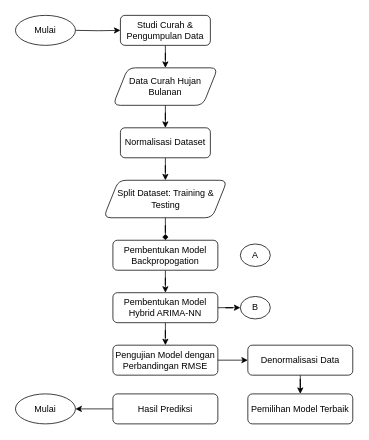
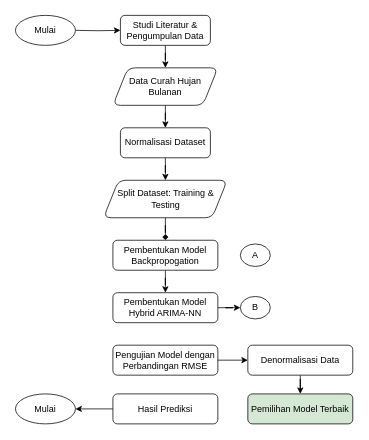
  <mxCell id="0" />
  <mxCell id="1" parent="0" />
  <mxCell id="2" value="" style="edgeStyle=orthogonalEdgeStyle;rounded=0;orthogonalLoop=1;jettySize=auto;html=1;" parent="1" target="4" edge="1"><mxGeometry relative="1" as="geometry"><mxPoint x="100" y="40" as="sourcePoint" /></mxGeometry></mxCell>
  <mxCell id="3" value="" style="edgeStyle=orthogonalEdgeStyle;rounded=0;orthogonalLoop=1;jettySize=auto;html=1;" parent="1" source="4" target="6" edge="1"><mxGeometry relative="1" as="geometry" /></mxCell>
- <mxCell id="4" value="Studi Curah &amp;amp; Pengumpulan Data" style="rounded=1;whiteSpace=wrap;html=1;fontSize=12;glass=0;strokeWidth=1;shadow=0;" parent="1" vertex="1"><mxGeometry x="160" y="20" width="120" height="40" as="geometry" /></mxCell>
+ <mxCell id="4" value="Studi Literatur &amp;amp; Pengumpulan Data" style="rounded=1;whiteSpace=wrap;html=1;fontSize=12;glass=0;strokeWidth=1;shadow=0;" parent="1" vertex="1"><mxGeometry x="160" y="20" width="120" height="40" as="geometry" /></mxCell>
  <mxCell id="5" value="" style="edgeStyle=orthogonalEdgeStyle;rounded=0;orthogonalLoop=1;jettySize=auto;html=1;" parent="1" source="6" target="8" edge="1"><mxGeometry relative="1" as="geometry" /></mxCell>
  <mxCell id="6" value="Data Curah Hujan Bulanan" style="shape=parallelogram;perimeter=parallelogramPerimeter;whiteSpace=wrap;html=1;fixedSize=1;rounded=1;glass=0;strokeWidth=1;shadow=0;" parent="1" vertex="1"><mxGeometry x="150" y="90" width="140" height="50" as="geometry" /></mxCell>
  <mxCell id="7" value="" style="edgeStyle=orthogonalEdgeStyle;rounded=0;orthogonalLoop=1;jettySize=auto;html=1;" parent="1" source="8" target="10" edge="1"><mxGeometry relative="1" as="geometry" /></mxCell>
  <mxCell id="8" value="Normalisasi Dataset" style="whiteSpace=wrap;html=1;rounded=1;glass=0;strokeWidth=1;shadow=0;" parent="1" vertex="1"><mxGeometry x="160" y="170" width="120" height="40" as="geometry" /></mxCell>
  <mxCell id="9" value="" style="edgeStyle=orthogonalEdgeStyle;rounded=0;orthogonalLoop=1;jettySize=auto;html=1;endArrow=diamond;" parent="1" source="10" target="12" edge="1"><mxGeometry relative="1" as="geometry" /></mxCell>
  <mxCell id="10" value="Split Dataset: Training &amp;amp; Testing" style="shape=parallelogram;perimeter=parallelogramPerimeter;whiteSpace=wrap;html=1;fixedSize=1;rounded=1;glass=0;strokeWidth=1;shadow=0;" parent="1" vertex="1"><mxGeometry x="137.5" y="240" width="165" height="50" as="geometry" /></mxCell>
  <mxCell id="11" value="" style="edgeStyle=orthogonalEdgeStyle;rounded=0;orthogonalLoop=1;jettySize=auto;html=1;" parent="1" source="12" target="15" edge="1"><mxGeometry relative="1" as="geometry" /></mxCell>
  <mxCell id="12" value="Pembentukan Model Backpropogation" style="whiteSpace=wrap;html=1;rounded=1;glass=0;strokeWidth=1;shadow=0;" parent="1" vertex="1"><mxGeometry x="150" y="320" width="140" height="40" as="geometry" /></mxCell>
- <mxCell id="13" value="" style="edgeStyle=orthogonalEdgeStyle;rounded=0;orthogonalLoop=1;jettySize=auto;html=1;" parent="1" source="15" target="17" edge="1"><mxGeometry relative="1" as="geometry" /></mxCell>
  <mxCell id="14" value="" style="edgeStyle=orthogonalEdgeStyle;rounded=0;orthogonalLoop=1;jettySize=auto;html=1;" parent="1" source="15" target="26" edge="1"><mxGeometry relative="1" as="geometry" /></mxCell>
  <mxCell id="15" value="Pembentukan Model Hybrid ARIMA-NN" style="whiteSpace=wrap;html=1;rounded=1;glass=0;strokeWidth=1;shadow=0;" parent="1" vertex="1"><mxGeometry x="150" y="390" width="140" height="40" as="geometry" /></mxCell>
  <mxCell id="16" value="" style="edgeStyle=orthogonalEdgeStyle;rounded=0;orthogonalLoop=1;jettySize=auto;html=1;" parent="1" source="17" target="19" edge="1"><mxGeometry relative="1" as="geometry" /></mxCell>
  <mxCell id="17" value="Pengujian Model dengan Perbandingan RMSE" style="whiteSpace=wrap;html=1;rounded=1;glass=0;strokeWidth=1;shadow=0;" parent="1" vertex="1"><mxGeometry x="150" y="460" width="140" height="40" as="geometry" /></mxCell>
  <mxCell id="18" value="" style="edgeStyle=orthogonalEdgeStyle;rounded=0;orthogonalLoop=1;jettySize=auto;html=1;" parent="1" source="19" target="20" edge="1"><mxGeometry relative="1" as="geometry" /></mxCell>
  <mxCell id="19" value="Denormalisasi Data" style="whiteSpace=wrap;html=1;rounded=1;glass=0;strokeWidth=1;shadow=0;" parent="1" vertex="1"><mxGeometry x="330" y="460" width="140" height="40" as="geometry" /></mxCell>
- <mxCell id="20" value="Pemilihan Model Terbaik" style="whiteSpace=wrap;html=1;rounded=1;glass=0;strokeWidth=1;shadow=0;" parent="1" vertex="1"><mxGeometry x="330" y="525" width="140" height="40" as="geometry" /></mxCell>
+ <mxCell id="20" value="Pemilihan Model Terbaik" style="whiteSpace=wrap;html=1;rounded=1;glass=0;strokeWidth=1;shadow=0;fillColor=#d5e8d4;" parent="1" vertex="1"><mxGeometry x="330" y="525" width="140" height="40" as="geometry" /></mxCell>
  <mxCell id="21" value="Hasil Prediksi" style="whiteSpace=wrap;html=1;rounded=1;glass=0;strokeWidth=1;shadow=0;" parent="1" vertex="1"><mxGeometry x="150" y="525" width="140" height="40" as="geometry" /></mxCell>
  <mxCell id="22" value="Mulai" style="ellipse;whiteSpace=wrap;html=1;" parent="1" vertex="1"><mxGeometry x="20" y="20" width="80" height="40" as="geometry" /></mxCell>
  <mxCell id="23" value="" style="edgeStyle=orthogonalEdgeStyle;rounded=0;orthogonalLoop=1;jettySize=auto;html=1;" parent="1" source="21" target="24" edge="1"><mxGeometry relative="1" as="geometry"><mxPoint x="150" y="545" as="sourcePoint" /><mxPoint x="90" y="545" as="targetPoint" /></mxGeometry></mxCell>
  <mxCell id="24" value="Mulai" style="ellipse;whiteSpace=wrap;html=1;" parent="1" vertex="1"><mxGeometry x="20" y="525" width="80" height="40" as="geometry" /></mxCell>
  <mxCell id="25" value="A" style="ellipse;whiteSpace=wrap;html=1;rounded=1;glass=0;strokeWidth=1;shadow=0;" parent="1" vertex="1"><mxGeometry x="320" y="325" width="40" height="30" as="geometry" /></mxCell>
  <mxCell id="26" value="B" style="ellipse;whiteSpace=wrap;html=1;rounded=1;glass=0;strokeWidth=1;shadow=0;" parent="1" vertex="1"><mxGeometry x="320" y="395" width="40" height="30" as="geometry" /></mxCell>
